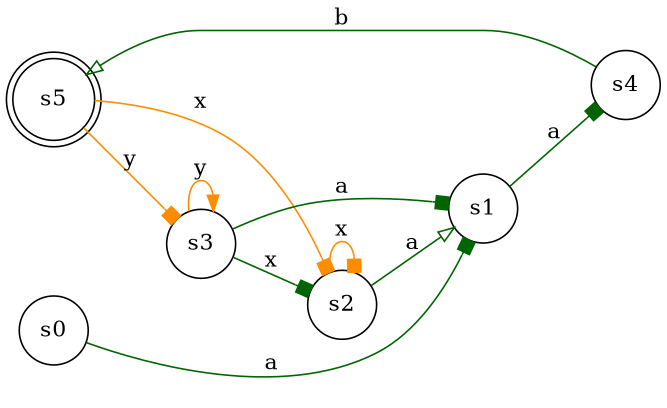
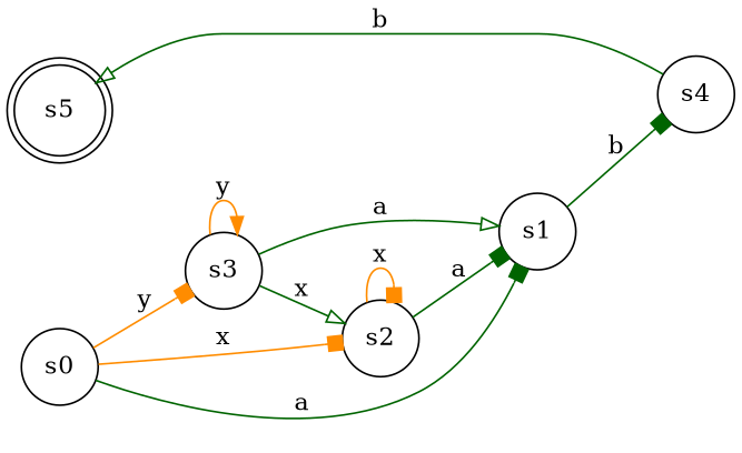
  digraph {
    rankdir=LR
    node [shape=circle]
    edge [arrowhead=box color=darkgreen]
    s5 [shape=doublecircle]
    s0
    s1
    s2
    s3
    s4
    s0 -> s1 [label=a]
-   s5 -> s2 [color=darkorange label=x]
-   s5 -> s3 [color=darkorange label=y]
-   s1 -> s4 [label=a]
-   s2 -> s1 [arrowhead=onormal label=a]
+   s0 -> s2 [color=darkorange label=x]
+   s0 -> s3 [color=darkorange label=y]
+   s1 -> s4 [label=b]
+   s2 -> s1 [label=a]
    s2 -> s2 [color=darkorange label=x]
-   s3 -> s1 [label=a]
-   s3 -> s2 [label=x]
+   s3 -> s1 [arrowhead=onormal label=a]
+   s3 -> s2 [arrowhead=onormal label=x]
    s3 -> s3 [arrowhead=normal color=darkorange label=y]
    s4 -> s5 [arrowhead=onormal label=b]
  }
